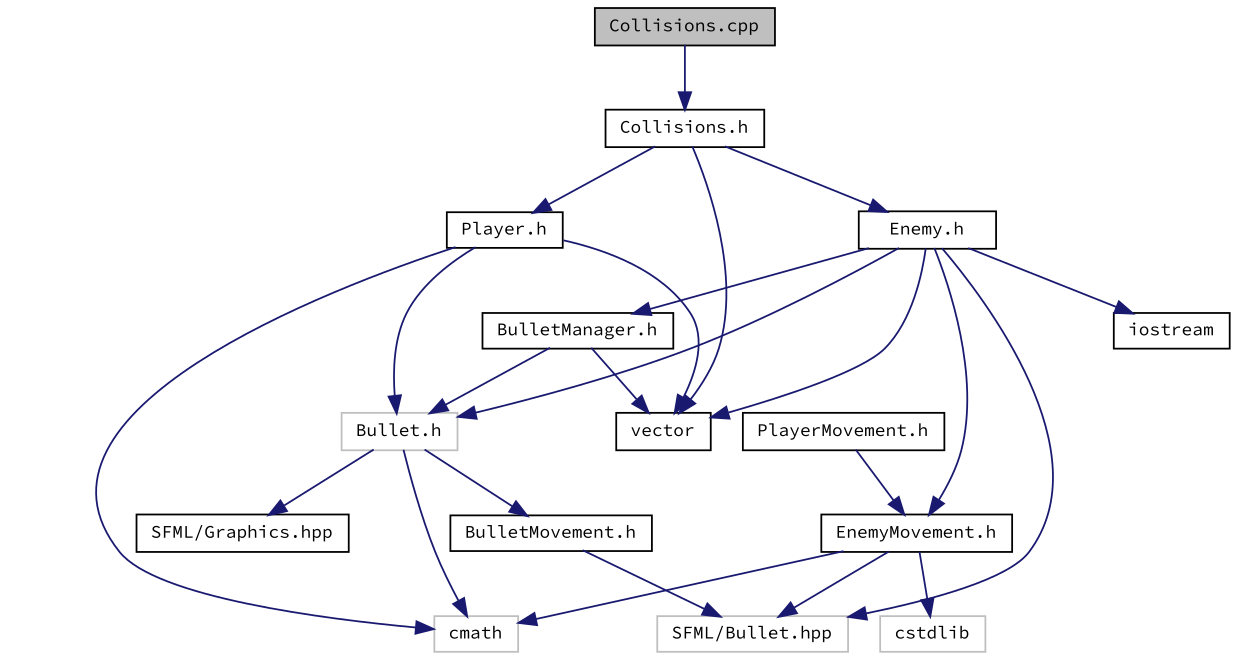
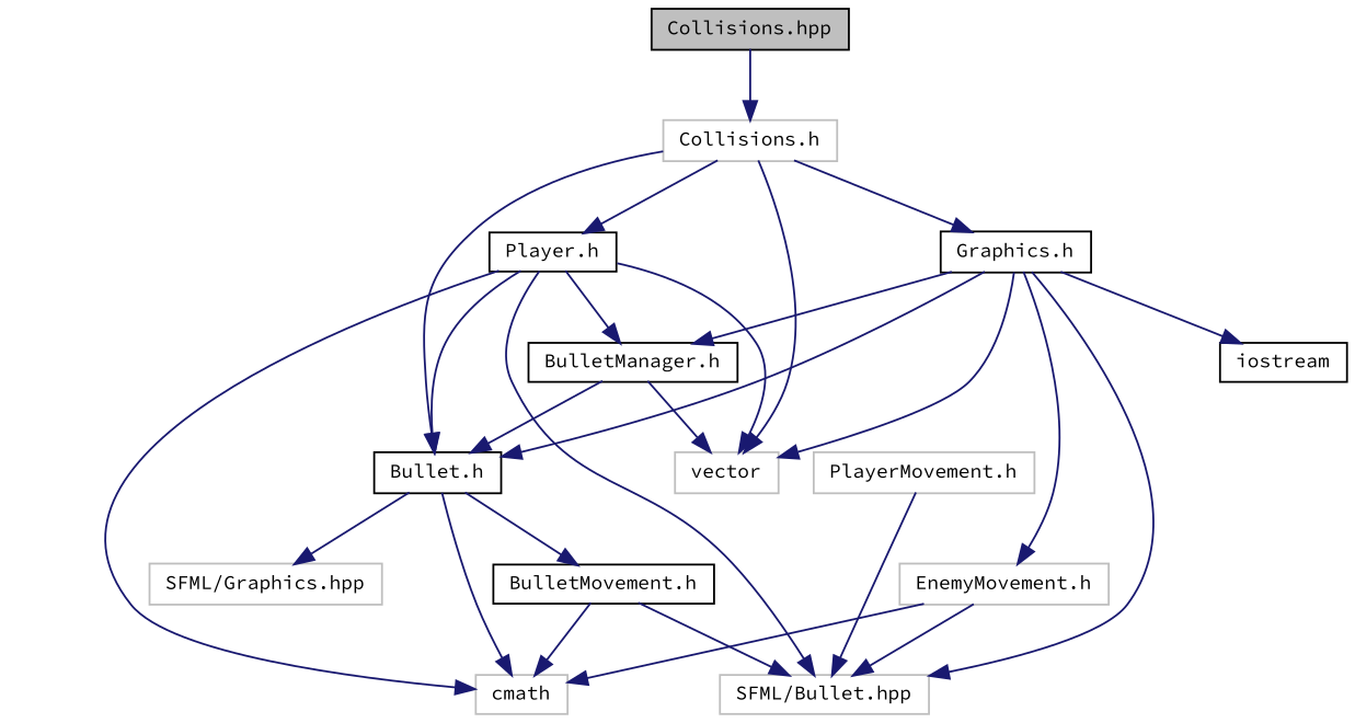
  digraph {
    fontname="Source Code Pro"
    node [color=black fillcolor=white fontname="Source Code Pro" fontsize=10 shape=record style=filled]
    edge [color=midnightblue fontname="Source Code Pro" fontsize=10 labelfontname=Helvetica labelfontsize=10 style=solid]
-   n1 [fillcolor=grey75 fontcolor=black height=0.2 label="Collisions.cpp" width=0.4]
-   n2 [height=0.2 label="Collisions.h" width=0.4]
-   n3 [height=0.2 label=vector width=0.4]
-   n4 [color=grey75 height=0.2 label="Bullet.h" width=0.4]
-   n5 [height=0.2 label="Enemy.h" width=0.4]
+   n1 [fillcolor=grey75 fontcolor=black height=0.2 label="Collisions.hpp" width=0.4]
+   n2 [color=grey75 height=0.2 label="Collisions.h" width=0.4]
+   n3 [color=grey75 height=0.2 label=vector width=0.4]
+   n4 [height=0.2 label="Bullet.h" width=0.4]
+   n5 [height=0.2 label="Graphics.h" width=0.4]
    n6 [height=0.2 label="Player.h" width=0.4]
    n7 [height=0.2 label="BulletMovement.h" width=0.4]
    n8 [color=grey75 height=0.2 label=cmath width=0.4]
-   n9 [height=0.2 label="SFML/Graphics.hpp" width=0.4]
+   n9 [color=grey75 height=0.2 label="SFML/Graphics.hpp" width=0.4]
    n10 [color=grey75 height=0.2 label="SFML/Bullet.hpp" width=0.4]
-   n11 [height=0.2 label="EnemyMovement.h" width=0.4]
+   n11 [color=grey75 height=0.2 label="EnemyMovement.h" width=0.4]
    n12 [height=0.2 label="BulletManager.h" width=0.4]
    n13 [height=0.2 label=iostream width=0.4]
-   n14 [color=grey75 height=0.2 label=cstdlib width=0.4]
-   n15 [height=0.2 label="PlayerMovement.h" width=0.4]
+   n15 [color=grey75 height=0.2 label="PlayerMovement.h" width=0.4]
    n1 -> n2
    n2 -> n3
+   n2 -> n4
    n2 -> n5
    n2 -> n6
    n4 -> n7
    n4 -> n8
    n4 -> n9
    n5 -> n3
    n5 -> n4
    n5 -> n10
    n5 -> n11
    n5 -> n12
    n5 -> n13
    n6 -> n3
    n6 -> n4
    n6 -> n8
+   n6 -> n10
+   n6 -> n12
+   n7 -> n8
    n7 -> n10
    n11 -> n8
    n11 -> n10
-   n11 -> n14
    n12 -> n3
    n12 -> n4
-   n15 -> n11
+   n15 -> n10
  }
